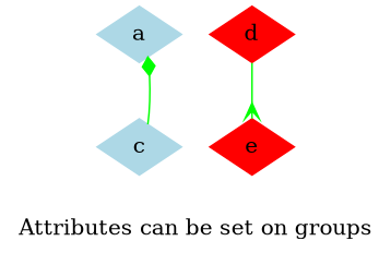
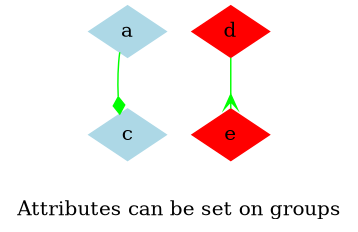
  digraph {
    label="Attributes can be set on groups"
    node [color=lightblue shape=diamond style=filled]
    edge [color=green]
    a
    c
    d [color=red]
    e [color=red]
-   c -> a [arrowhead=diamond]
+   a -> c [arrowhead=diamond]
    d -> e [arrowhead=crow]
  }
